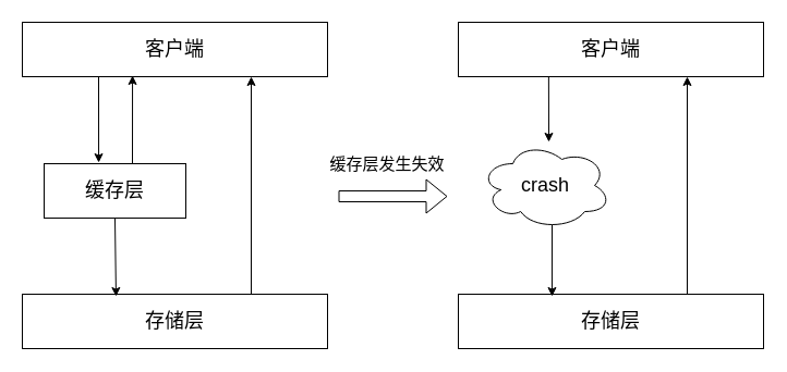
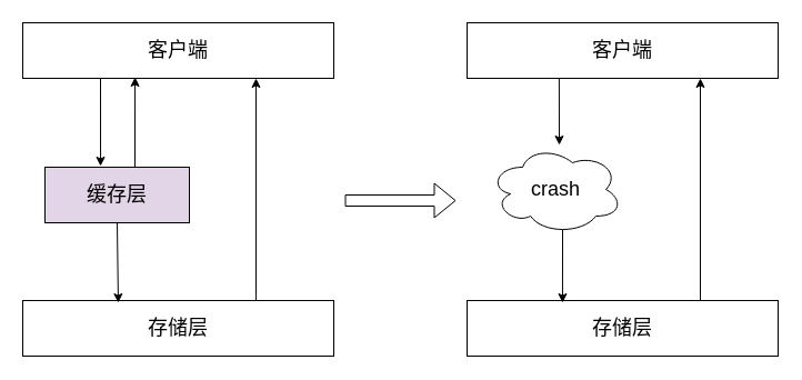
  <mxCell id="0" />
  <mxCell id="1" parent="0" />
  <mxCell id="2" value="&lt;font style=&quot;font-size: 18px&quot;&gt;客户端&lt;/font&gt;" style="rounded=0;whiteSpace=wrap;html=1;" vertex="1" parent="1"><mxGeometry x="20" y="20" width="280" height="50" as="geometry" /></mxCell>
- <mxCell id="3" value="&lt;font style=&quot;font-size: 18px&quot;&gt;缓存层&lt;/font&gt;" style="rounded=0;whiteSpace=wrap;html=1;" vertex="1" parent="1"><mxGeometry x="40" y="150" width="130" height="50" as="geometry" /></mxCell>
+ <mxCell id="3" value="&lt;font style=&quot;font-size: 18px&quot;&gt;缓存层&lt;/font&gt;" style="rounded=0;whiteSpace=wrap;html=1;fillColor=#e1d5e7;" vertex="1" parent="1"><mxGeometry x="40" y="150" width="130" height="50" as="geometry" /></mxCell>
  <mxCell id="4" value="&lt;span style=&quot;font-size: 18px&quot;&gt;存储层&lt;/span&gt;" style="rounded=0;whiteSpace=wrap;html=1;" vertex="1" parent="1"><mxGeometry x="20" y="270" width="280" height="50" as="geometry" /></mxCell>
  <mxCell id="5" value="" style="endArrow=classic;html=1;exitX=0.5;exitY=1;exitDx=0;exitDy=0;entryX=0.307;entryY=0.04;entryDx=0;entryDy=0;entryPerimeter=0;" edge="1" parent="1" source="3" target="4"><mxGeometry width="50" height="50" relative="1" as="geometry"><mxPoint x="140" y="240" as="sourcePoint" /><mxPoint x="72" y="272" as="targetPoint" /></mxGeometry></mxCell>
  <mxCell id="6" value="" style="endArrow=classic;html=1;exitX=0.25;exitY=1;exitDx=0;exitDy=0;entryX=0.385;entryY=-0.02;entryDx=0;entryDy=0;entryPerimeter=0;" edge="1" parent="1" source="2" target="3"><mxGeometry width="50" height="50" relative="1" as="geometry"><mxPoint x="160" y="180" as="sourcePoint" /><mxPoint x="90" y="128" as="targetPoint" /></mxGeometry></mxCell>
  <mxCell id="7" value="" style="endArrow=classic;html=1;entryX=0.75;entryY=1;entryDx=0;entryDy=0;exitX=0.75;exitY=0;exitDx=0;exitDy=0;" edge="1" parent="1" source="4" target="2"><mxGeometry width="50" height="50" relative="1" as="geometry"><mxPoint x="160" y="180" as="sourcePoint" /><mxPoint x="250" y="90" as="targetPoint" /></mxGeometry></mxCell>
  <mxCell id="8" value="" style="endArrow=classic;html=1;entryX=0.361;entryY=0.98;entryDx=0;entryDy=0;entryPerimeter=0;" edge="1" parent="1" target="2"><mxGeometry width="50" height="50" relative="1" as="geometry"><mxPoint x="121" y="150" as="sourcePoint" /><mxPoint x="210" y="130" as="targetPoint" /></mxGeometry></mxCell>
  <mxCell id="9" value="&lt;font style=&quot;font-size: 18px&quot;&gt;客户端&lt;/font&gt;" style="rounded=0;whiteSpace=wrap;html=1;" vertex="1" parent="1"><mxGeometry x="420" y="20" width="280" height="50" as="geometry" /></mxCell>
  <mxCell id="10" value="&lt;span style=&quot;font-size: 18px&quot;&gt;存储层&lt;/span&gt;" style="rounded=0;whiteSpace=wrap;html=1;" vertex="1" parent="1"><mxGeometry x="420" y="270" width="280" height="50" as="geometry" /></mxCell>
  <mxCell id="11" value="" style="endArrow=classic;html=1;exitX=0.55;exitY=0.95;exitDx=0;exitDy=0;entryX=0.307;entryY=0.04;entryDx=0;entryDy=0;entryPerimeter=0;exitPerimeter=0;" edge="1" parent="1" source="16" target="10"><mxGeometry width="50" height="50" relative="1" as="geometry"><mxPoint x="505" y="200" as="sourcePoint" /><mxPoint x="472" y="272" as="targetPoint" /></mxGeometry></mxCell>
  <mxCell id="12" value="" style="endArrow=classic;html=1;exitX=0.296;exitY=1;exitDx=0;exitDy=0;exitPerimeter=0;" edge="1" parent="1" source="9"><mxGeometry width="50" height="50" relative="1" as="geometry"><mxPoint x="560" y="180" as="sourcePoint" /><mxPoint x="503" y="130" as="targetPoint" /></mxGeometry></mxCell>
  <mxCell id="13" value="" style="endArrow=classic;html=1;entryX=0.75;entryY=1;entryDx=0;entryDy=0;exitX=0.75;exitY=0;exitDx=0;exitDy=0;" edge="1" parent="1" source="10" target="9"><mxGeometry width="50" height="50" relative="1" as="geometry"><mxPoint x="560" y="180" as="sourcePoint" /><mxPoint x="650" y="90" as="targetPoint" /></mxGeometry></mxCell>
  <mxCell id="14" value="" style="shape=flexArrow;endArrow=classic;html=1;" edge="1" parent="1"><mxGeometry width="50" height="50" relative="1" as="geometry"><mxPoint x="310" y="180" as="sourcePoint" /><mxPoint x="410" y="180" as="targetPoint" /></mxGeometry></mxCell>
- <mxCell id="15" value="&lt;font style=&quot;font-size: 15px&quot;&gt;缓存层发生失效&lt;/font&gt;" style="text;html=1;strokeColor=none;fillColor=none;align=center;verticalAlign=middle;whiteSpace=wrap;rounded=0;" vertex="1" parent="1"><mxGeometry x="300" y="140" width="110" height="20" as="geometry" /></mxCell>
  <mxCell id="16" value="&lt;font style=&quot;font-size: 18px&quot;&gt;crash&lt;/font&gt;" style="ellipse;shape=cloud;whiteSpace=wrap;html=1;" vertex="1" parent="1"><mxGeometry x="440" y="130" width="120" height="80" as="geometry" /></mxCell>
